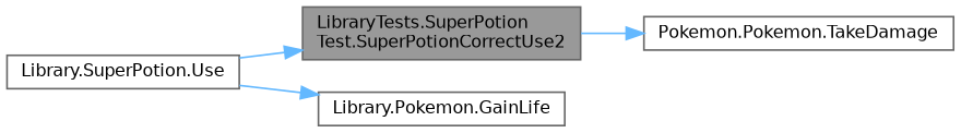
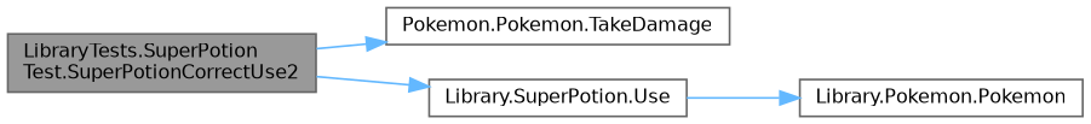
  digraph {
    rankdir=LR
    node [color=grey40 fillcolor=white fontname=Helvetica fontsize=10 shape=box style=filled]
    edge [color=steelblue1 fontname=Helvetica fontsize=10 labelfontname=Helvetica labelfontsize=10 style=solid]
    n1 [color=gray40 fillcolor=grey60 fontcolor=black height=0.2 label="LibraryTests.SuperPotion\lTest.SuperPotionCorrectUse2" width=0.4]
    n2 [height=0.2 label="Pokemon.Pokemon.TakeDamage" width=0.4]
    n3 [height=0.2 label="Library.SuperPotion.Use" width=0.4]
-   n4 [height=0.2 label="Library.Pokemon.GainLife" width=0.4]
+   n4 [height=0.2 label="Library.Pokemon.Pokemon" width=0.4]
    n1 -> n2
-   n3 -> n1
+   n1 -> n3
    n3 -> n4
  }
